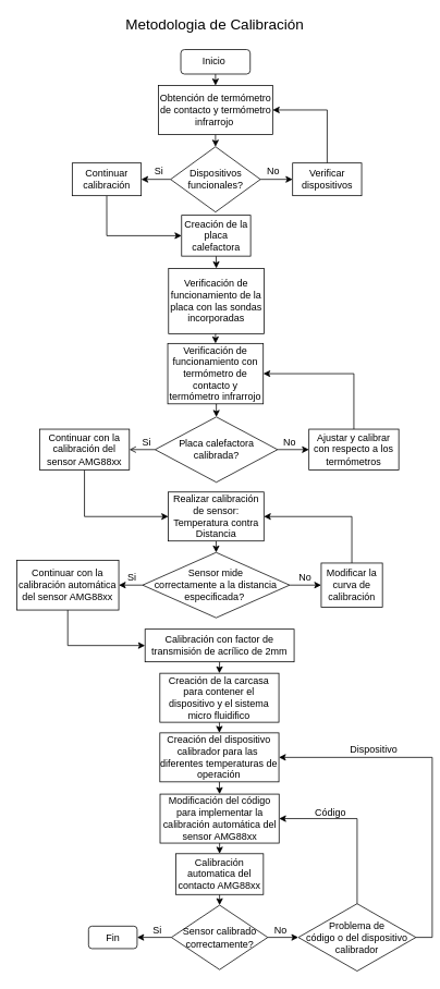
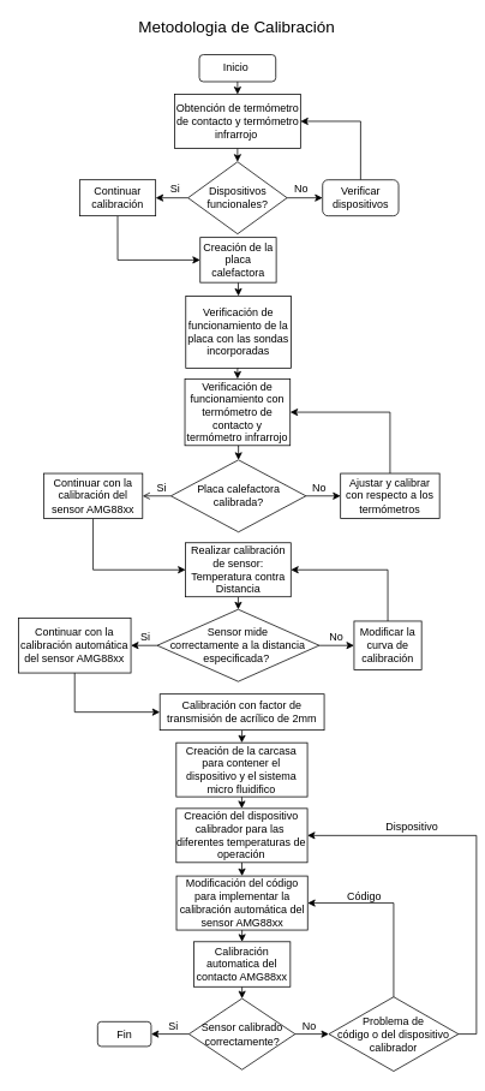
  <mxCell id="0" />
  <mxCell id="1" parent="0" />
  <mxCell id="2" value="&lt;font style=&quot;font-size: 18px&quot;&gt;Metodologia de Calibración&lt;/font&gt;" style="text;html=1;strokeColor=none;fillColor=none;align=center;verticalAlign=middle;whiteSpace=wrap;rounded=0;" parent="1" vertex="1"><mxGeometry x="133" y="20" width="260" height="20" as="geometry" /></mxCell>
  <mxCell id="3" style="edgeStyle=orthogonalEdgeStyle;rounded=0;orthogonalLoop=1;jettySize=auto;html=1;exitX=0.5;exitY=1;exitDx=0;exitDy=0;entryX=0.5;entryY=0;entryDx=0;entryDy=0;" parent="1" source="4" target="6" edge="1"><mxGeometry relative="1" as="geometry" /></mxCell>
  <mxCell id="4" value="Inicio&amp;nbsp;" style="rounded=1;whiteSpace=wrap;html=1;" parent="1" vertex="1"><mxGeometry x="221" y="60" width="85" height="30" as="geometry" /></mxCell>
  <mxCell id="5" style="edgeStyle=orthogonalEdgeStyle;rounded=0;orthogonalLoop=1;jettySize=auto;html=1;exitX=0.5;exitY=1;exitDx=0;exitDy=0;entryX=0.5;entryY=0;entryDx=0;entryDy=0;" parent="1" source="6" target="9" edge="1"><mxGeometry relative="1" as="geometry" /></mxCell>
  <mxCell id="6" value="Obtención de termómetro de contacto y termómetro infrarrojo&amp;nbsp;" style="rounded=0;whiteSpace=wrap;html=1;" parent="1" vertex="1"><mxGeometry x="193.5" y="104" width="140" height="60" as="geometry" /></mxCell>
  <mxCell id="7" style="edgeStyle=orthogonalEdgeStyle;rounded=0;orthogonalLoop=1;jettySize=auto;html=1;exitX=0;exitY=0.5;exitDx=0;exitDy=0;entryX=1;entryY=0.5;entryDx=0;entryDy=0;" parent="1" target="13" edge="1"><mxGeometry relative="1" as="geometry"><mxPoint x="208.5" y="219" as="sourcePoint" /></mxGeometry></mxCell>
  <mxCell id="8" style="edgeStyle=orthogonalEdgeStyle;rounded=0;orthogonalLoop=1;jettySize=auto;html=1;exitX=1;exitY=0.5;exitDx=0;exitDy=0;entryX=0;entryY=0.5;entryDx=0;entryDy=0;" parent="1" target="11" edge="1"><mxGeometry relative="1" as="geometry"><mxPoint x="318.5" y="219" as="sourcePoint" /></mxGeometry></mxCell>
  <mxCell id="9" value="Dispositivos funcionales?" style="rhombus;whiteSpace=wrap;html=1;" parent="1" vertex="1"><mxGeometry x="208.5" y="179" width="110" height="80" as="geometry" /></mxCell>
  <mxCell id="10" style="edgeStyle=orthogonalEdgeStyle;rounded=0;orthogonalLoop=1;jettySize=auto;html=1;exitX=0.5;exitY=0;exitDx=0;exitDy=0;entryX=1;entryY=0.5;entryDx=0;entryDy=0;" parent="1" source="11" target="6" edge="1"><mxGeometry relative="1" as="geometry" /></mxCell>
- <mxCell id="11" value="Verificar dispositivos" style="rounded=0;whiteSpace=wrap;html=1;" parent="1" vertex="1"><mxGeometry x="358" y="199" width="84.5" height="40" as="geometry" /></mxCell>
+ <mxCell id="11" value="Verificar dispositivos" style="whiteSpace=wrap;html=1;rounded=1;" parent="1" vertex="1"><mxGeometry x="358" y="199" width="84.5" height="40" as="geometry" /></mxCell>
  <mxCell id="12" style="edgeStyle=orthogonalEdgeStyle;rounded=0;orthogonalLoop=1;jettySize=auto;html=1;exitX=0.5;exitY=1;exitDx=0;exitDy=0;entryX=0;entryY=0.5;entryDx=0;entryDy=0;" parent="1" source="13" target="15" edge="1"><mxGeometry relative="1" as="geometry" /></mxCell>
  <mxCell id="13" value="Continuar calibración" style="rounded=0;whiteSpace=wrap;html=1;" parent="1" vertex="1"><mxGeometry x="88" y="199" width="84.5" height="40" as="geometry" /></mxCell>
  <mxCell id="14" style="edgeStyle=orthogonalEdgeStyle;rounded=0;orthogonalLoop=1;jettySize=auto;html=1;exitX=0.5;exitY=1;exitDx=0;exitDy=0;entryX=0.5;entryY=0;entryDx=0;entryDy=0;" parent="1" source="15" target="19" edge="1"><mxGeometry relative="1" as="geometry" /></mxCell>
  <mxCell id="15" value="Creación de la placa calefactora" style="rounded=0;whiteSpace=wrap;html=1;" parent="1" vertex="1"><mxGeometry x="222" y="263" width="84.5" height="50" as="geometry" /></mxCell>
  <mxCell id="16" value="No" style="text;html=1;align=center;verticalAlign=middle;resizable=0;points=[];autosize=1;" parent="1" vertex="1"><mxGeometry x="318.5" y="199" width="30" height="20" as="geometry" /></mxCell>
  <mxCell id="17" value="Si" style="text;html=1;align=center;verticalAlign=middle;resizable=0;points=[];autosize=1;" parent="1" vertex="1"><mxGeometry x="178.5" y="199" width="30" height="20" as="geometry" /></mxCell>
  <mxCell id="18" style="edgeStyle=orthogonalEdgeStyle;rounded=0;orthogonalLoop=1;jettySize=auto;html=1;exitX=0.5;exitY=1;exitDx=0;exitDy=0;entryX=0.5;entryY=0;entryDx=0;entryDy=0;" parent="1" source="19" target="21" edge="1"><mxGeometry relative="1" as="geometry" /></mxCell>
  <mxCell id="19" value="Verificación de funcionamiento de la placa con las sondas incorporadas" style="rounded=0;whiteSpace=wrap;html=1;" parent="1" vertex="1"><mxGeometry x="206" y="328" width="117" height="80" as="geometry" /></mxCell>
  <mxCell id="20" style="edgeStyle=orthogonalEdgeStyle;rounded=0;orthogonalLoop=1;jettySize=auto;html=1;exitX=0.5;exitY=1;exitDx=0;exitDy=0;entryX=0.5;entryY=0;entryDx=0;entryDy=0;" parent="1" source="21" target="24" edge="1"><mxGeometry relative="1" as="geometry" /></mxCell>
  <mxCell id="21" value="Verificación de funcionamiento con termómetro de contacto y termómetro infrarrojo" style="rounded=0;whiteSpace=wrap;html=1;" parent="1" vertex="1"><mxGeometry x="205" y="420" width="117" height="74" as="geometry" /></mxCell>
  <mxCell id="22" style="edgeStyle=orthogonalEdgeStyle;rounded=0;orthogonalLoop=1;jettySize=auto;html=1;exitX=1;exitY=0.5;exitDx=0;exitDy=0;entryX=0;entryY=0.5;entryDx=0;entryDy=0;" parent="1" source="24" target="26" edge="1"><mxGeometry relative="1" as="geometry" /></mxCell>
  <mxCell id="23" style="edgeStyle=orthogonalEdgeStyle;rounded=0;orthogonalLoop=1;jettySize=auto;html=1;exitX=0;exitY=0.5;exitDx=0;exitDy=0;entryX=1;entryY=0.5;entryDx=0;entryDy=0;endArrow=open;" parent="1" source="24" target="29" edge="1"><mxGeometry relative="1" as="geometry" /></mxCell>
  <mxCell id="24" value="Placa calefactora calibrada?" style="rhombus;whiteSpace=wrap;html=1;" parent="1" vertex="1"><mxGeometry x="189.5" y="510" width="150" height="80" as="geometry" /></mxCell>
  <mxCell id="25" style="edgeStyle=orthogonalEdgeStyle;rounded=0;orthogonalLoop=1;jettySize=auto;html=1;exitX=0.5;exitY=0;exitDx=0;exitDy=0;entryX=1;entryY=0.5;entryDx=0;entryDy=0;" parent="1" source="26" target="21" edge="1"><mxGeometry relative="1" as="geometry" /></mxCell>
  <mxCell id="26" value="Ajustar y calibrar con respecto a los termómetros" style="rounded=0;whiteSpace=wrap;html=1;" parent="1" vertex="1"><mxGeometry x="378" y="525" width="110" height="50" as="geometry" /></mxCell>
  <mxCell id="27" value="No" style="text;html=1;align=center;verticalAlign=middle;resizable=0;points=[];autosize=1;" parent="1" vertex="1"><mxGeometry x="339" y="532" width="30" height="20" as="geometry" /></mxCell>
  <mxCell id="28" style="edgeStyle=orthogonalEdgeStyle;rounded=0;orthogonalLoop=1;jettySize=auto;html=1;exitX=0.5;exitY=1;exitDx=0;exitDy=0;entryX=0;entryY=0.5;entryDx=0;entryDy=0;" parent="1" source="29" target="32" edge="1"><mxGeometry relative="1" as="geometry" /></mxCell>
  <mxCell id="29" value="Continuar con la calibración del sensor AMG88xx" style="rounded=0;whiteSpace=wrap;html=1;" parent="1" vertex="1"><mxGeometry x="48" y="525" width="110" height="50" as="geometry" /></mxCell>
  <mxCell id="30" value="Si" style="text;html=1;align=center;verticalAlign=middle;resizable=0;points=[];autosize=1;" parent="1" vertex="1"><mxGeometry x="163.5" y="531" width="30" height="20" as="geometry" /></mxCell>
  <mxCell id="31" style="edgeStyle=orthogonalEdgeStyle;rounded=0;orthogonalLoop=1;jettySize=auto;html=1;exitX=0.5;exitY=1;exitDx=0;exitDy=0;entryX=0.5;entryY=0;entryDx=0;entryDy=0;" parent="1" source="32" target="35" edge="1"><mxGeometry relative="1" as="geometry" /></mxCell>
  <mxCell id="32" value="Realizar calibración de sensor: Temperatura contra Distancia" style="rounded=0;whiteSpace=wrap;html=1;" parent="1" vertex="1"><mxGeometry x="205.75" y="602" width="117" height="60" as="geometry" /></mxCell>
  <mxCell id="33" style="edgeStyle=orthogonalEdgeStyle;rounded=0;orthogonalLoop=1;jettySize=auto;html=1;exitX=1;exitY=0.5;exitDx=0;exitDy=0;entryX=0;entryY=0.5;entryDx=0;entryDy=0;" parent="1" source="35" target="37" edge="1"><mxGeometry relative="1" as="geometry" /></mxCell>
  <mxCell id="34" style="edgeStyle=orthogonalEdgeStyle;rounded=0;orthogonalLoop=1;jettySize=auto;html=1;exitX=0;exitY=0.5;exitDx=0;exitDy=0;entryX=1;entryY=0.5;entryDx=0;entryDy=0;" parent="1" source="35" target="40" edge="1"><mxGeometry relative="1" as="geometry" /></mxCell>
  <mxCell id="35" value="Sensor mide &lt;br&gt;correctamente a la distancia especificada?&amp;nbsp;" style="rhombus;whiteSpace=wrap;html=1;" parent="1" vertex="1"><mxGeometry x="174.25" y="676" width="180" height="80" as="geometry" /></mxCell>
  <mxCell id="36" style="edgeStyle=orthogonalEdgeStyle;rounded=0;orthogonalLoop=1;jettySize=auto;html=1;exitX=0.5;exitY=0;exitDx=0;exitDy=0;entryX=1;entryY=0.5;entryDx=0;entryDy=0;" parent="1" source="37" target="32" edge="1"><mxGeometry relative="1" as="geometry" /></mxCell>
  <mxCell id="37" value="Modificar la curva de calibración" style="rounded=0;whiteSpace=wrap;html=1;" parent="1" vertex="1"><mxGeometry x="393" y="689" width="75" height="54" as="geometry" /></mxCell>
  <mxCell id="38" value="No" style="text;html=1;align=center;verticalAlign=middle;resizable=0;points=[];autosize=1;" parent="1" vertex="1"><mxGeometry x="358" y="697" width="30" height="20" as="geometry" /></mxCell>
  <mxCell id="39" style="edgeStyle=orthogonalEdgeStyle;rounded=0;orthogonalLoop=1;jettySize=auto;html=1;exitX=0.5;exitY=1;exitDx=0;exitDy=0;entryX=0;entryY=0.5;entryDx=0;entryDy=0;" edge="1" parent="1" source="40" target="62"><mxGeometry relative="1" as="geometry" /></mxCell>
  <mxCell id="40" value="Continuar con la calibración automática del sensor AMG88xx" style="rounded=0;whiteSpace=wrap;html=1;" parent="1" vertex="1"><mxGeometry x="20" y="685.5" width="125" height="61" as="geometry" /></mxCell>
  <mxCell id="41" value="Si" style="text;html=1;align=center;verticalAlign=middle;resizable=0;points=[];autosize=1;" parent="1" vertex="1"><mxGeometry x="145.5" y="697" width="30" height="20" as="geometry" /></mxCell>
  <mxCell id="42" style="edgeStyle=orthogonalEdgeStyle;rounded=0;orthogonalLoop=1;jettySize=auto;html=1;exitX=0.5;exitY=1;exitDx=0;exitDy=0;entryX=0.5;entryY=0;entryDx=0;entryDy=0;" parent="1" source="43" target="45" edge="1"><mxGeometry relative="1" as="geometry" /></mxCell>
  <mxCell id="43" value="Creación del dispositivo calibrador para las&amp;nbsp; diferentes temperaturas de operación" style="rounded=0;whiteSpace=wrap;html=1;" parent="1" vertex="1"><mxGeometry x="195.38" y="897" width="145.75" height="60" as="geometry" /></mxCell>
  <mxCell id="44" style="edgeStyle=orthogonalEdgeStyle;rounded=0;orthogonalLoop=1;jettySize=auto;html=1;exitX=0.5;exitY=1;exitDx=0;exitDy=0;entryX=0.5;entryY=0;entryDx=0;entryDy=0;" parent="1" source="45" target="47" edge="1"><mxGeometry relative="1" as="geometry" /></mxCell>
  <mxCell id="45" value="Modificación del código para implementar la calibración automática del sensor AMG88xx" style="rounded=0;whiteSpace=wrap;html=1;" parent="1" vertex="1"><mxGeometry x="195.62" y="972" width="145.75" height="60" as="geometry" /></mxCell>
  <mxCell id="46" style="edgeStyle=orthogonalEdgeStyle;rounded=0;orthogonalLoop=1;jettySize=auto;html=1;exitX=0.5;exitY=1;exitDx=0;exitDy=0;entryX=0.5;entryY=0;entryDx=0;entryDy=0;" parent="1" source="47" target="50" edge="1"><mxGeometry relative="1" as="geometry" /></mxCell>
  <mxCell id="47" value="Calibración automatica del contacto AMG88xx" style="rounded=0;whiteSpace=wrap;html=1;" parent="1" vertex="1"><mxGeometry x="214.81" y="1045" width="107.37" height="50" as="geometry" /></mxCell>
  <mxCell id="48" style="edgeStyle=orthogonalEdgeStyle;rounded=0;orthogonalLoop=1;jettySize=auto;html=1;exitX=1;exitY=0.5;exitDx=0;exitDy=0;entryX=0;entryY=0.5;entryDx=0;entryDy=0;" parent="1" source="50" target="53" edge="1"><mxGeometry relative="1" as="geometry" /></mxCell>
  <mxCell id="49" style="edgeStyle=orthogonalEdgeStyle;rounded=0;orthogonalLoop=1;jettySize=auto;html=1;exitX=0;exitY=0.5;exitDx=0;exitDy=0;entryX=1;entryY=0.5;entryDx=0;entryDy=0;" parent="1" source="50" target="57" edge="1"><mxGeometry relative="1" as="geometry" /></mxCell>
  <mxCell id="50" value="Sensor calibrado correctamente?" style="rhombus;whiteSpace=wrap;html=1;" parent="1" vertex="1"><mxGeometry x="209.5" y="1108" width="118" height="79" as="geometry" /></mxCell>
  <mxCell id="51" style="edgeStyle=orthogonalEdgeStyle;rounded=0;orthogonalLoop=1;jettySize=auto;html=1;exitX=0.5;exitY=0;exitDx=0;exitDy=0;entryX=1;entryY=0.5;entryDx=0;entryDy=0;" parent="1" source="53" target="45" edge="1"><mxGeometry relative="1" as="geometry" /></mxCell>
  <mxCell id="52" style="edgeStyle=orthogonalEdgeStyle;rounded=0;orthogonalLoop=1;jettySize=auto;html=1;exitX=1;exitY=0.5;exitDx=0;exitDy=0;entryX=1;entryY=0.5;entryDx=0;entryDy=0;" parent="1" source="53" target="43" edge="1"><mxGeometry relative="1" as="geometry" /></mxCell>
  <mxCell id="53" value="Problema de &lt;br&gt;código o del dispositivo calibrador" style="rhombus;whiteSpace=wrap;html=1;" parent="1" vertex="1"><mxGeometry x="365" y="1106.25" width="144" height="82.5" as="geometry" /></mxCell>
  <mxCell id="54" value="No" style="text;html=1;align=center;verticalAlign=middle;resizable=0;points=[];autosize=1;" parent="1" vertex="1"><mxGeometry x="327.75" y="1129" width="30" height="20" as="geometry" /></mxCell>
  <mxCell id="55" value="Código" style="text;html=1;align=center;verticalAlign=middle;resizable=0;points=[];autosize=1;" parent="1" vertex="1"><mxGeometry x="379.25" y="985" width="50" height="20" as="geometry" /></mxCell>
  <mxCell id="56" value="Dispositivo" style="text;html=1;align=center;verticalAlign=middle;resizable=0;points=[];autosize=1;" parent="1" vertex="1"><mxGeometry x="422" y="908" width="70" height="20" as="geometry" /></mxCell>
  <mxCell id="57" value="Fin" style="rounded=1;whiteSpace=wrap;html=1;" parent="1" vertex="1"><mxGeometry x="108" y="1133.75" width="59.5" height="27.5" as="geometry" /></mxCell>
  <mxCell id="58" value="Si" style="text;html=1;align=center;verticalAlign=middle;resizable=0;points=[];autosize=1;" parent="1" vertex="1"><mxGeometry x="176.5" y="1129" width="30" height="20" as="geometry" /></mxCell>
  <mxCell id="59" style="edgeStyle=orthogonalEdgeStyle;rounded=0;orthogonalLoop=1;jettySize=auto;html=1;exitX=0.5;exitY=1;exitDx=0;exitDy=0;entryX=0.5;entryY=0;entryDx=0;entryDy=0;" parent="1" source="60" target="43" edge="1"><mxGeometry relative="1" as="geometry" /></mxCell>
  <mxCell id="60" value="Creación de la carcasa para contener el dispositivo y el sistema micro fluidifico" style="rounded=0;whiteSpace=wrap;html=1;" parent="1" vertex="1"><mxGeometry x="195.38" y="824" width="145.75" height="60" as="geometry" /></mxCell>
  <mxCell id="61" style="edgeStyle=orthogonalEdgeStyle;rounded=0;orthogonalLoop=1;jettySize=auto;html=1;exitX=0.5;exitY=1;exitDx=0;exitDy=0;entryX=0.5;entryY=0;entryDx=0;entryDy=0;" edge="1" parent="1" source="62" target="60"><mxGeometry relative="1" as="geometry" /></mxCell>
  <mxCell id="62" value="Calibración con factor de transmisión de acrílico de 2mm" style="rounded=0;whiteSpace=wrap;html=1;" vertex="1" parent="1"><mxGeometry x="177.19" y="770" width="182.62" height="40" as="geometry" /></mxCell>
